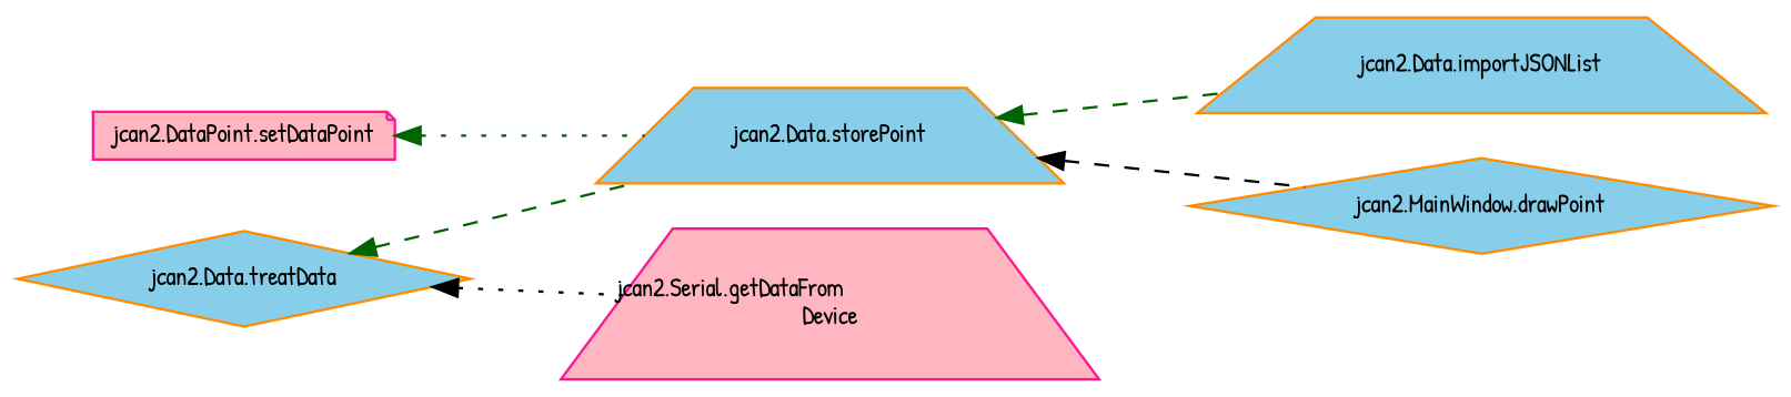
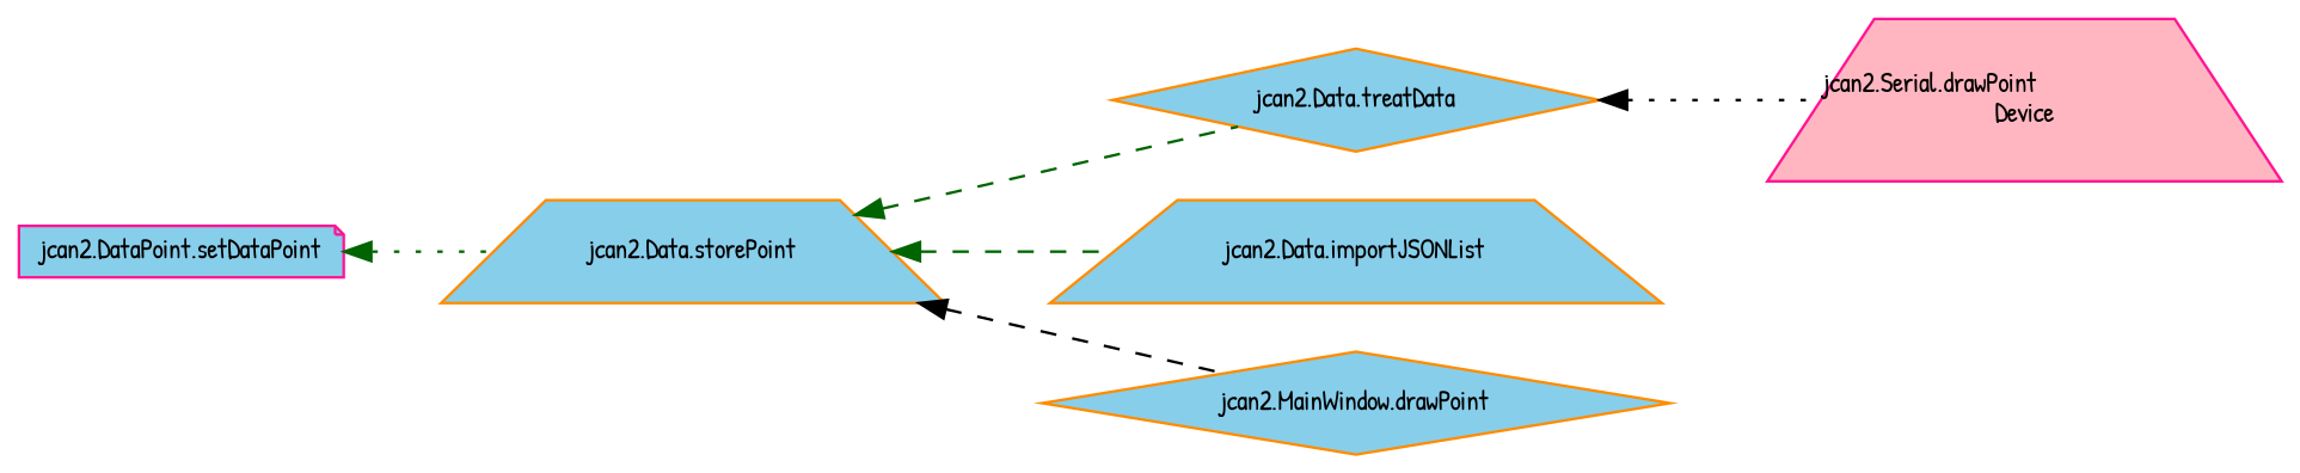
  digraph {
    fontname="Patrick Hand"
    rankdir=LR
    node [color=darkorange fillcolor=skyblue fontname="Patrick Hand" fontsize=10 shape=trapezium style=filled]
    edge [color=darkgreen dir=back fontname="Patrick Hand" fontsize=10 labelfontname=Helvetica labelfontsize=10 style=dashed]
-   n1 [color=deeppink fillcolor=lightpink fontcolor=black height=0.2 label="jcan2.DataPoint.setDataPoint" shape=note width=0.4]
+   n1 [color=deeppink fontcolor=black height=0.2 label="jcan2.DataPoint.setDataPoint" shape=note width=0.4]
    n2 [height=0.2 label="jcan2.Data.storePoint" width=0.4]
    n3 [height=0.2 label="jcan2.Data.treatData" shape=diamond width=0.4]
    n4 [height=0.2 label="jcan2.Data.importJSONList" width=0.4]
    n5 [height=0.2 label="jcan2.MainWindow.drawPoint" shape=diamond width=0.4]
-   n6 [color=deeppink fillcolor=lightpink height=0.2 label="jcan2.Serial.getDataFrom\lDevice" width=0.4]
+   n6 [color=deeppink fillcolor=lightpink height=0.2 label="jcan2.Serial.drawPoint\lDevice" width=0.4]
    n1 -> n2 [style=dotted]
-   n3 -> n2
+   n2 -> n3
    n2 -> n4
    n2 -> n5 [color=black]
    n3 -> n6 [color=black style=dotted]
  }
